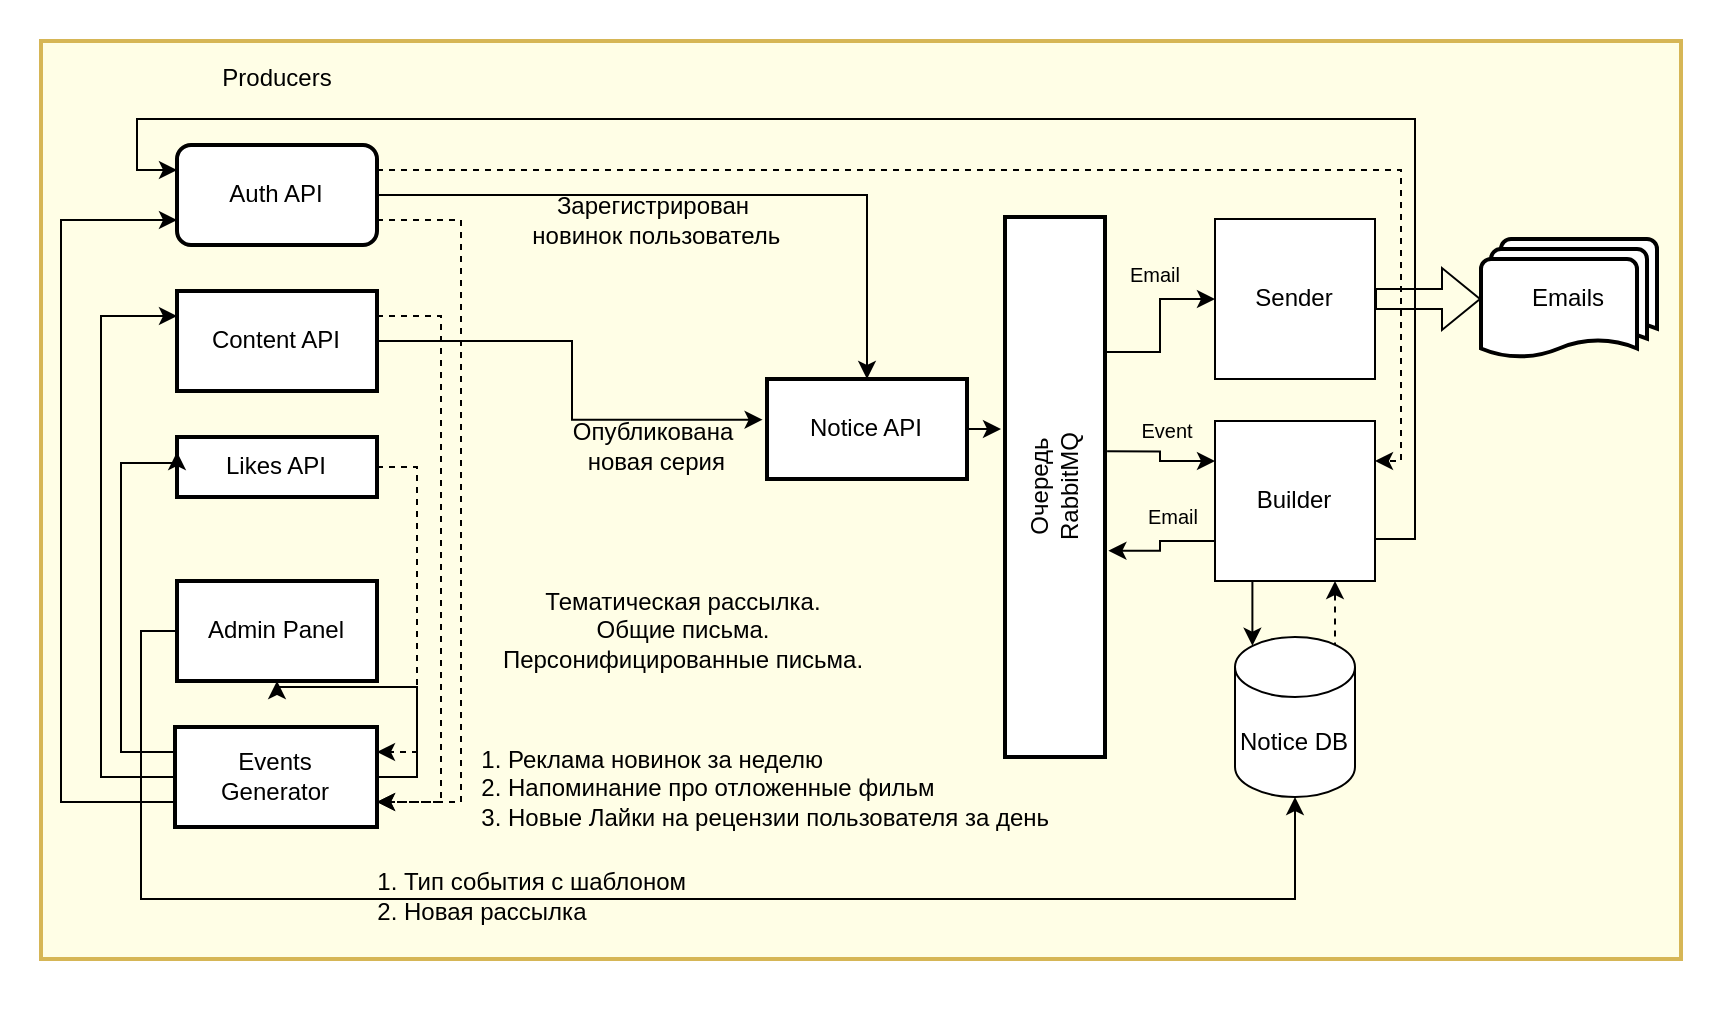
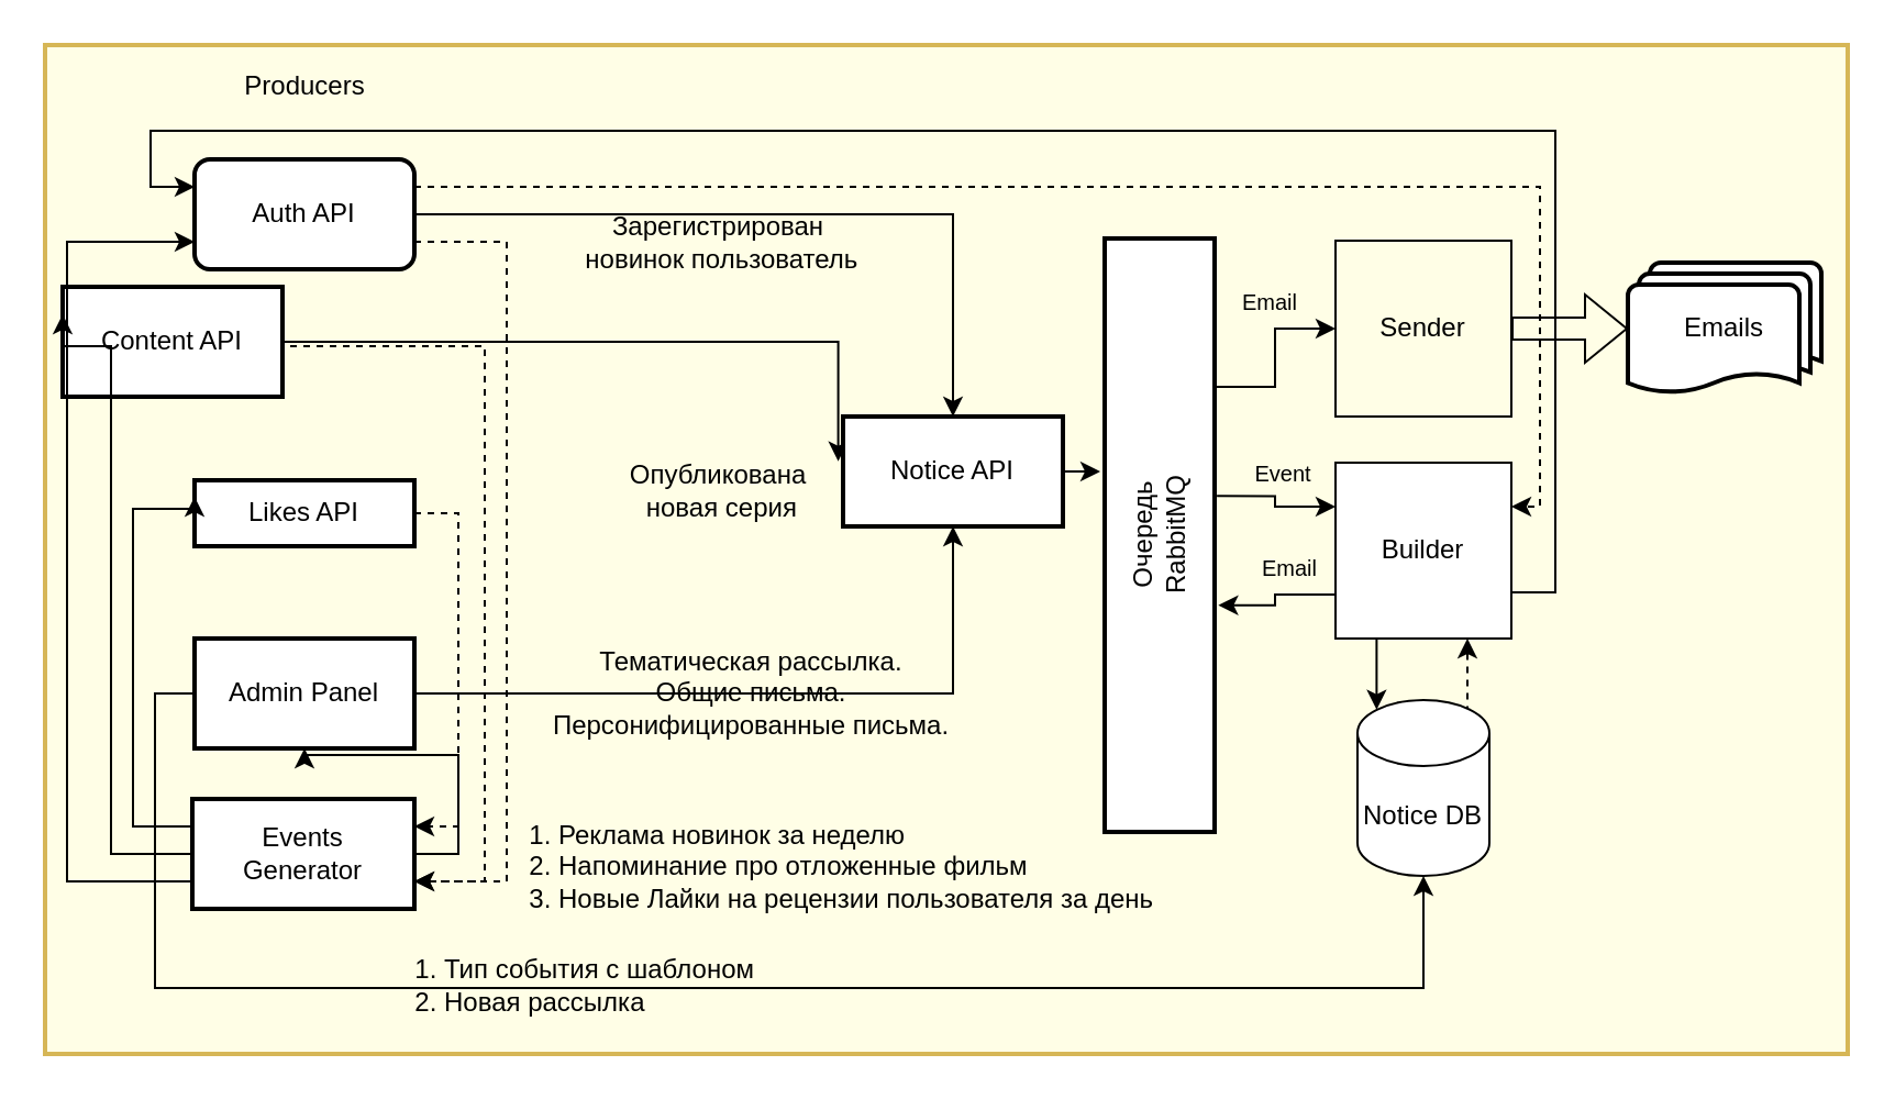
  <mxCell id="0" />
  <mxCell id="1" parent="0" />
  <mxCell id="2" value="" style="rounded=0;whiteSpace=wrap;html=1;absoluteArcSize=1;arcSize=14;strokeWidth=2;fillColor=#FFFEE6;strokeColor=#d6b656;" parent="1" vertex="1"><mxGeometry y="20" width="820" height="459" as="geometry" x="20" /></mxCell>
  <mxCell id="3" style="edgeStyle=orthogonalEdgeStyle;rounded=0;orthogonalLoop=1;jettySize=auto;html=1;exitX=1;exitY=0.5;exitDx=0;exitDy=0;entryX=-0.022;entryY=0.407;entryDx=0;entryDy=0;entryPerimeter=0;" parent="1" source="5" target="27" edge="1"><mxGeometry relative="1" as="geometry"><mxPoint x="559.16" y="197.43" as="targetPoint" /></mxGeometry></mxCell>
  <mxCell id="4" style="edgeStyle=orthogonalEdgeStyle;rounded=0;orthogonalLoop=1;jettySize=auto;html=1;exitX=1;exitY=0.25;exitDx=0;exitDy=0;entryX=1;entryY=0.75;entryDx=0;entryDy=0;dashed=1;" parent="1" source="5" target="32" edge="1"><mxGeometry relative="1" as="geometry"><Array as="points"><mxPoint x="220" y="157" /><mxPoint x="220" y="401" /></Array></mxGeometry></mxCell>
- <mxCell id="5" value="Content API" style="rounded=0;whiteSpace=wrap;html=1;absoluteArcSize=1;arcSize=14;strokeWidth=2;" parent="1" vertex="1"><mxGeometry x="88" y="145" width="100" height="50" as="geometry" /></mxCell>
+ <mxCell id="5" value="Content API" style="rounded=0;whiteSpace=wrap;html=1;absoluteArcSize=1;arcSize=14;strokeWidth=2;" parent="1" vertex="1"><mxGeometry x="28" y="130" width="100" height="50" as="geometry" /></mxCell>
  <mxCell id="6" style="edgeStyle=orthogonalEdgeStyle;rounded=0;orthogonalLoop=1;jettySize=auto;html=1;exitX=1;exitY=0.5;exitDx=0;exitDy=0;entryX=0.5;entryY=0;entryDx=0;entryDy=0;" parent="1" source="9" target="27" edge="1"><mxGeometry relative="1" as="geometry"><mxPoint x="410" y="96" as="targetPoint" /></mxGeometry></mxCell>
  <mxCell id="7" style="edgeStyle=orthogonalEdgeStyle;rounded=0;orthogonalLoop=1;jettySize=auto;html=1;exitX=1;exitY=0.75;exitDx=0;exitDy=0;entryX=1;entryY=0.75;entryDx=0;entryDy=0;dashed=1;" parent="1" source="9" target="32" edge="1"><mxGeometry relative="1" as="geometry"><Array as="points"><mxPoint x="230" y="109" /><mxPoint x="230" y="401" /></Array></mxGeometry></mxCell>
  <mxCell id="8" style="edgeStyle=orthogonalEdgeStyle;rounded=0;orthogonalLoop=1;jettySize=auto;html=1;exitX=1;exitY=0.25;exitDx=0;exitDy=0;fontSize=8;dashed=1;entryX=1;entryY=0.25;entryDx=0;entryDy=0;" parent="1" source="9" target="39" edge="1"><mxGeometry relative="1" as="geometry"><mxPoint x="690" y="199" as="targetPoint" /><Array as="points"><mxPoint x="700" y="85" /><mxPoint x="700" y="230" /></Array></mxGeometry></mxCell>
  <mxCell id="9" value="Auth API" style="whiteSpace=wrap;html=1;absoluteArcSize=1;arcSize=14;strokeWidth=2;rounded=1;" parent="1" vertex="1"><mxGeometry x="88" y="72" width="100" height="50" as="geometry" /></mxCell>
  <mxCell id="10" style="edgeStyle=orthogonalEdgeStyle;rounded=0;orthogonalLoop=1;jettySize=auto;html=1;exitX=1;exitY=0.5;exitDx=0;exitDy=0;entryX=1;entryY=0.25;entryDx=0;entryDy=0;dashed=1;" parent="1" source="11" target="32" edge="1"><mxGeometry relative="1" as="geometry" /></mxCell>
  <mxCell id="11" value="Likes API" style="rounded=0;whiteSpace=wrap;html=1;absoluteArcSize=1;arcSize=14;strokeWidth=2;" parent="1" vertex="1"><mxGeometry x="88" y="218" width="100" height="30" as="geometry" /></mxCell>
+ <mxCell id="12" style="edgeStyle=orthogonalEdgeStyle;rounded=0;orthogonalLoop=1;jettySize=auto;html=1;exitX=1;exitY=0.5;exitDx=0;exitDy=0;" parent="1" source="14" target="27" edge="1"><mxGeometry relative="1" as="geometry" /></mxCell>
  <mxCell id="13" style="edgeStyle=orthogonalEdgeStyle;rounded=0;orthogonalLoop=1;jettySize=auto;html=1;exitX=0;exitY=0.5;exitDx=0;exitDy=0;entryX=0.5;entryY=1;entryDx=0;entryDy=0;entryPerimeter=0;" parent="1" source="14" target="34" edge="1"><mxGeometry relative="1" as="geometry"><Array as="points"><mxPoint x="70" y="315" /><mxPoint x="70" y="449" /><mxPoint x="647" y="449" /></Array></mxGeometry></mxCell>
  <mxCell id="14" value="Admin Panel" style="rounded=0;whiteSpace=wrap;html=1;absoluteArcSize=1;arcSize=14;strokeWidth=2;" parent="1" vertex="1"><mxGeometry x="88" y="290" width="100" height="50" as="geometry" /></mxCell>
  <mxCell id="15" value="Зарегистрирован&lt;br&gt;&amp;nbsp;новинок пользователь" style="text;html=1;align=center;verticalAlign=middle;resizable=0;points=[];autosize=1;strokeColor=none;fillColor=none;rounded=0;" parent="1" vertex="1"><mxGeometry x="256" y="90" width="140" height="40" as="geometry" /></mxCell>
  <mxCell id="16" value="Опубликована&lt;br&gt;&amp;nbsp;новая серия" style="text;html=1;align=center;verticalAlign=middle;resizable=0;points=[];autosize=1;strokeColor=none;fillColor=none;rounded=0;" parent="1" vertex="1"><mxGeometry x="276" y="203" width="100" height="40" as="geometry" /></mxCell>
  <mxCell id="17" style="edgeStyle=orthogonalEdgeStyle;rounded=0;orthogonalLoop=1;jettySize=auto;html=1;exitX=1.021;exitY=0.434;exitDx=0;exitDy=0;entryX=0;entryY=0.25;entryDx=0;entryDy=0;fontSize=8;exitPerimeter=0;" parent="1" source="19" target="39" edge="1"><mxGeometry relative="1" as="geometry" /></mxCell>
  <mxCell id="18" style="edgeStyle=orthogonalEdgeStyle;rounded=0;orthogonalLoop=1;jettySize=auto;html=1;exitX=1;exitY=0.25;exitDx=0;exitDy=0;entryX=0;entryY=0.5;entryDx=0;entryDy=0;fontSize=10;" parent="1" source="19" target="24" edge="1"><mxGeometry relative="1" as="geometry" /></mxCell>
  <mxCell id="19" value="Очередь&lt;br&gt;RabbitMQ" style="rounded=0;whiteSpace=wrap;html=1;absoluteArcSize=1;arcSize=14;strokeWidth=2;horizontal=0;textDirection=rtl;" parent="1" vertex="1"><mxGeometry x="502" y="108" width="50" height="270" as="geometry" /></mxCell>
  <mxCell id="20" value="Тематическая рассылка. &lt;br&gt;Общие письма.&lt;br&gt;Персонифицированные письма." style="text;html=1;align=center;verticalAlign=middle;resizable=0;points=[];autosize=1;strokeColor=none;fillColor=none;rounded=0;" parent="1" vertex="1"><mxGeometry x="241" y="285" width="200" height="60" as="geometry" /></mxCell>
  <mxCell id="21" value="&lt;ol&gt;&lt;li&gt;Реклама новинок за неделю&lt;/li&gt;&lt;li&gt;Напоминание про отложенные фильм&lt;/li&gt;&lt;li&gt;Новые Лайки на рецензии пользователя за день&amp;nbsp;&lt;/li&gt;&lt;/ol&gt;" style="text;html=1;align=left;verticalAlign=middle;resizable=0;points=[];autosize=1;strokeColor=none;fillColor=none;rounded=0;" parent="1" vertex="1"><mxGeometry x="212" y="354" width="340" height="80" as="geometry" /></mxCell>
  <mxCell id="22" value="Producers" style="text;html=1;align=center;verticalAlign=middle;resizable=0;points=[];autosize=1;strokeColor=none;fillColor=none;rounded=0;" parent="1" vertex="1"><mxGeometry x="98" y="24" width="80" height="30" as="geometry" /></mxCell>
  <mxCell id="23" style="edgeStyle=orthogonalEdgeStyle;shape=flexArrow;rounded=0;orthogonalLoop=1;jettySize=auto;html=1;exitX=1;exitY=0.5;exitDx=0;exitDy=0;entryX=0;entryY=0.5;entryDx=0;entryDy=0;entryPerimeter=0;fontSize=10;" parent="1" source="24" target="25" edge="1"><mxGeometry relative="1" as="geometry" /></mxCell>
- <mxCell id="24" value="Sender" style="whiteSpace=wrap;html=1;aspect=fixed;rounded=0;" parent="1" vertex="1"><mxGeometry x="607" y="109" width="80" height="80" as="geometry" /></mxCell>
+ <mxCell id="24" value="Sender" style="whiteSpace=wrap;html=1;aspect=fixed;rounded=0;fillColor=#fffee6;" parent="1" vertex="1"><mxGeometry x="607" y="109" width="80" height="80" as="geometry" /></mxCell>
  <mxCell id="25" value="Emails" style="strokeWidth=2;html=1;shape=mxgraph.flowchart.multi-document;whiteSpace=wrap;rounded=0;" parent="1" vertex="1"><mxGeometry x="740" y="119" width="88" height="60" as="geometry" /></mxCell>
  <mxCell id="26" style="edgeStyle=orthogonalEdgeStyle;rounded=0;orthogonalLoop=1;jettySize=auto;html=1;exitX=1;exitY=0.5;exitDx=0;exitDy=0;entryX=-0.04;entryY=0.393;entryDx=0;entryDy=0;entryPerimeter=0;fontSize=10;" parent="1" source="27" target="19" edge="1"><mxGeometry relative="1" as="geometry" /></mxCell>
  <mxCell id="27" value="Notice API" style="rounded=0;whiteSpace=wrap;html=1;absoluteArcSize=1;arcSize=14;strokeWidth=2;" parent="1" vertex="1"><mxGeometry x="383" y="189" width="100" height="50" as="geometry" /></mxCell>
  <mxCell id="28" style="edgeStyle=orthogonalEdgeStyle;rounded=0;orthogonalLoop=1;jettySize=auto;html=1;exitX=1;exitY=0.5;exitDx=0;exitDy=0;" parent="1" source="32" target="14" edge="1"><mxGeometry relative="1" as="geometry" /></mxCell>
  <mxCell id="29" style="edgeStyle=orthogonalEdgeStyle;rounded=0;orthogonalLoop=1;jettySize=auto;html=1;exitX=0;exitY=0.25;exitDx=0;exitDy=0;entryX=0;entryY=0.25;entryDx=0;entryDy=0;" parent="1" source="32" target="11" edge="1"><mxGeometry relative="1" as="geometry"><Array as="points"><mxPoint x="60" y="375" /><mxPoint x="60" y="231" /></Array></mxGeometry></mxCell>
  <mxCell id="30" style="edgeStyle=orthogonalEdgeStyle;rounded=0;orthogonalLoop=1;jettySize=auto;html=1;exitX=0;exitY=0.5;exitDx=0;exitDy=0;entryX=0;entryY=0.25;entryDx=0;entryDy=0;" parent="1" source="32" target="5" edge="1"><mxGeometry relative="1" as="geometry"><Array as="points"><mxPoint x="50" y="388" /><mxPoint x="50" y="157" /></Array></mxGeometry></mxCell>
  <mxCell id="31" style="edgeStyle=orthogonalEdgeStyle;rounded=0;orthogonalLoop=1;jettySize=auto;html=1;exitX=0;exitY=0.75;exitDx=0;exitDy=0;entryX=0;entryY=0.75;entryDx=0;entryDy=0;fontSize=8;" parent="1" source="32" target="9" edge="1"><mxGeometry relative="1" as="geometry"><Array as="points"><mxPoint x="30" y="401" /><mxPoint x="30" y="109" /></Array></mxGeometry></mxCell>
  <mxCell id="32" value="Events&lt;br&gt;&amp;nbsp;Generator&amp;nbsp;" style="rounded=0;whiteSpace=wrap;html=1;absoluteArcSize=1;arcSize=14;strokeWidth=2;" parent="1" vertex="1"><mxGeometry x="87" y="363" width="101" height="50" as="geometry" /></mxCell>
  <mxCell id="33" style="edgeStyle=orthogonalEdgeStyle;rounded=0;orthogonalLoop=1;jettySize=auto;html=1;exitX=0.855;exitY=0;exitDx=0;exitDy=4.35;exitPerimeter=0;entryX=0.75;entryY=1;entryDx=0;entryDy=0;fontSize=10;dashed=1;" parent="1" source="34" target="39" edge="1"><mxGeometry relative="1" as="geometry" /></mxCell>
  <mxCell id="34" value="Notice DB" style="shape=cylinder3;whiteSpace=wrap;html=1;boundedLbl=1;backgroundOutline=1;size=15;rounded=0;" parent="1" vertex="1"><mxGeometry x="617" y="318" width="60" height="80" as="geometry" /></mxCell>
  <mxCell id="35" value="&lt;ol&gt;&lt;li&gt;Тип события с шаблоном&lt;/li&gt;&lt;li&gt;&lt;span style=&quot;background-color: initial;&quot;&gt;Новая рассылка&amp;nbsp;&lt;/span&gt;&lt;br&gt;&lt;/li&gt;&lt;/ol&gt;" style="text;html=1;align=left;verticalAlign=middle;resizable=0;points=[];autosize=1;strokeColor=none;fillColor=none;rounded=0;" parent="1" vertex="1"><mxGeometry x="160" y="413" width="200" height="70" as="geometry" /></mxCell>
  <mxCell id="36" style="edgeStyle=orthogonalEdgeStyle;rounded=0;orthogonalLoop=1;jettySize=auto;html=1;exitX=0;exitY=0.75;exitDx=0;exitDy=0;entryX=1.034;entryY=0.618;entryDx=0;entryDy=0;entryPerimeter=0;fontSize=8;" parent="1" source="39" target="19" edge="1"><mxGeometry relative="1" as="geometry" /></mxCell>
  <mxCell id="37" style="edgeStyle=orthogonalEdgeStyle;rounded=0;orthogonalLoop=1;jettySize=auto;html=1;exitX=1;exitY=0.75;exitDx=0;exitDy=0;fontSize=8;entryX=0;entryY=0.25;entryDx=0;entryDy=0;" parent="1" source="39" target="9" edge="1"><mxGeometry relative="1" as="geometry"><mxPoint x="730" y="129" as="targetPoint" /><Array as="points"><mxPoint x="687" y="269" /><mxPoint x="707" y="269" /><mxPoint x="707" y="59" /><mxPoint x="68" y="59" /><mxPoint x="68" y="85" /></Array></mxGeometry></mxCell>
  <mxCell id="38" style="edgeStyle=orthogonalEdgeStyle;rounded=0;orthogonalLoop=1;jettySize=auto;html=1;exitX=0.25;exitY=1;exitDx=0;exitDy=0;entryX=0.145;entryY=0;entryDx=0;entryDy=4.35;entryPerimeter=0;fontSize=10;" parent="1" source="39" target="34" edge="1"><mxGeometry relative="1" as="geometry" /></mxCell>
  <mxCell id="39" value="Builder" style="whiteSpace=wrap;html=1;aspect=fixed;rounded=0;" parent="1" vertex="1"><mxGeometry x="607" y="210" width="80" height="80" as="geometry" /></mxCell>
  <mxCell id="40" value="&lt;font style=&quot;font-size: 10px;&quot;&gt;Email&lt;/font&gt;" style="text;html=1;align=center;verticalAlign=middle;resizable=0;points=[];autosize=1;strokeColor=none;fillColor=none;rounded=0;" parent="1" vertex="1"><mxGeometry x="561" y="243" width="50" height="30" as="geometry" /></mxCell>
  <mxCell id="41" value="&lt;font style=&quot;font-size: 10px;&quot;&gt;Event&lt;/font&gt;" style="text;html=1;align=center;verticalAlign=middle;resizable=0;points=[];autosize=1;strokeColor=none;fillColor=none;rounded=0;" parent="1" vertex="1"><mxGeometry x="558" y="200" width="50" height="30" as="geometry" /></mxCell>
  <mxCell id="42" value="&lt;font style=&quot;font-size: 10px;&quot;&gt;Email&lt;/font&gt;" style="text;html=1;align=center;verticalAlign=middle;resizable=0;points=[];autosize=1;strokeColor=none;fillColor=none;rounded=0;" parent="1" vertex="1"><mxGeometry x="552" y="122" width="50" height="30" as="geometry" /></mxCell>
